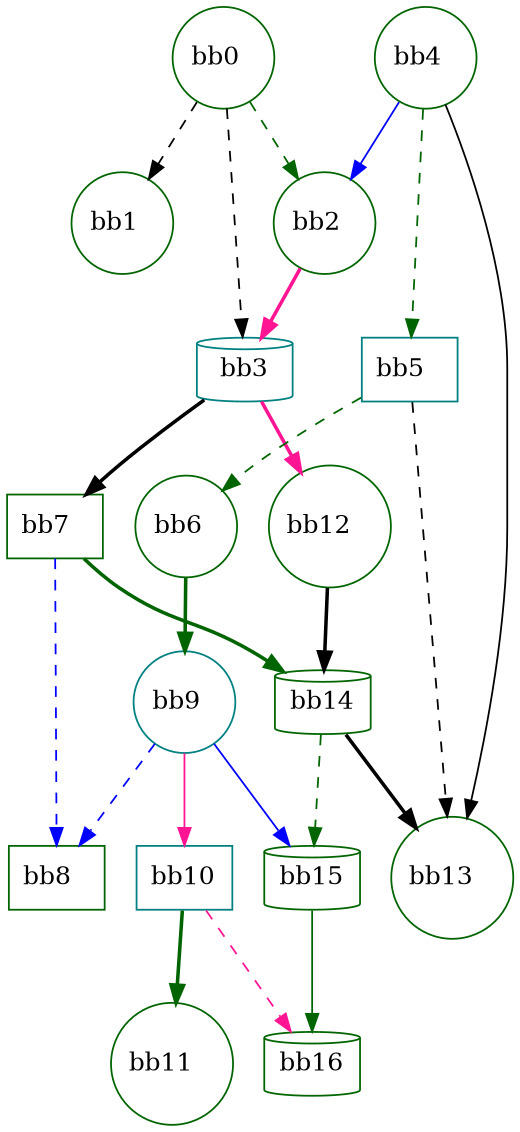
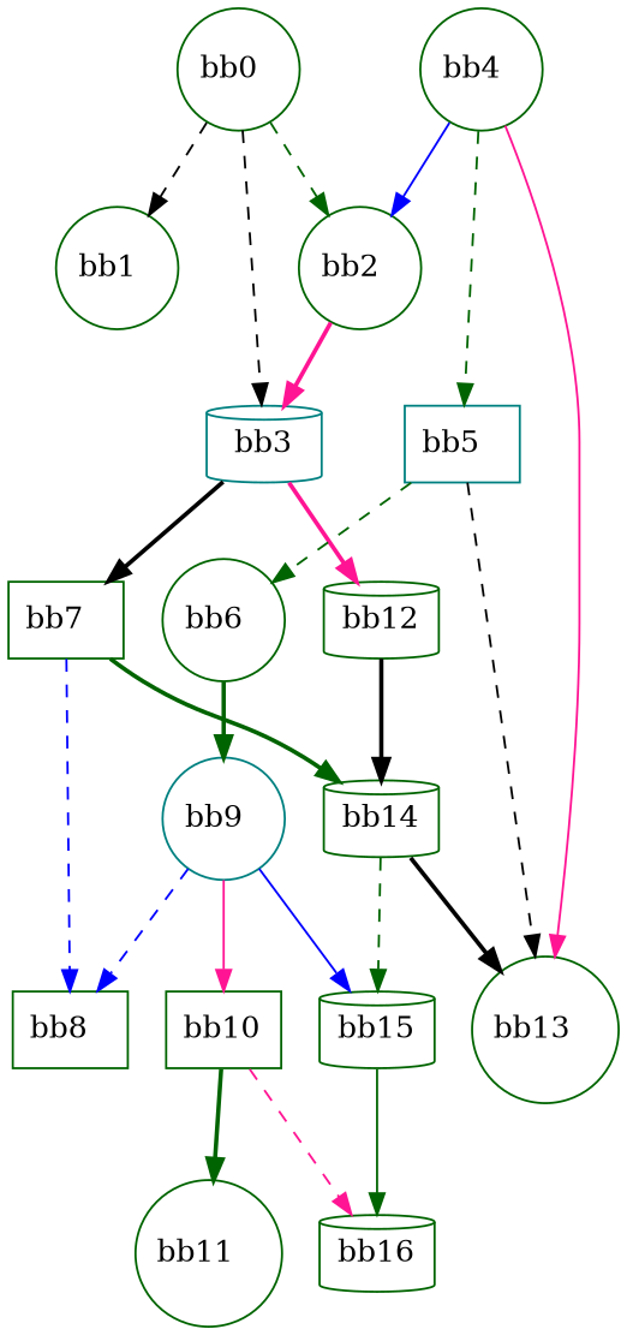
  digraph {
    node [color=darkgreen shape=circle]
    edge [color=darkgreen style=dashed]
    n1 [label="bb0\l"]
    n2 [label="bb1\l"]
    n3 [label="bb2\l"]
    n4 [color=teal label="bb3\l" shape=cylinder]
    n5 [label="bb7\l" shape=box]
-   n6 [label="bb12\l"]
+   n6 [label="bb12\l" shape=cylinder]
    n7 [label="bb4\l"]
    n8 [color=teal label="bb5\l" shape=box]
    n9 [label="bb13\l"]
    n10 [label="bb8\l" shape=box]
    n11 [label="bb14\l" shape=cylinder]
    n12 [label="bb6\l"]
    n13 [color=teal label="bb9\l"]
-   n14 [color=teal label="bb10\l" shape=box]
+   n14 [label="bb10\l" shape=box]
    n15 [label="bb15\l" shape=cylinder]
    n16 [label="bb11\l"]
    n17 [label="bb16\l" shape=cylinder]
    n1 -> n2 [color=black]
    n1 -> n3
    n1 -> n4 [color=black]
    n3 -> n4 [color=deeppink style=bold]
    n4 -> n5 [color=black style=bold]
    n4 -> n6 [color=deeppink style=bold]
    n5 -> n10 [color=blue]
    n5 -> n11 [style=bold]
    n6 -> n11 [color=black style=bold]
    n7 -> n3 [color=blue style=solid]
    n7 -> n8
-   n7 -> n9 [color=black style=solid]
+   n7 -> n9 [color=deeppink style=solid]
    n8 -> n9 [color=black]
    n8 -> n12
    n11 -> n9 [color=black style=bold]
    n11 -> n15
    n12 -> n13 [style=bold]
    n13 -> n10 [color=blue]
    n13 -> n14 [color=deeppink style=solid]
    n13 -> n15 [color=blue style=solid]
    n14 -> n16 [style=bold]
    n14 -> n17 [color=deeppink]
    n15 -> n17 [style=solid]
  }
